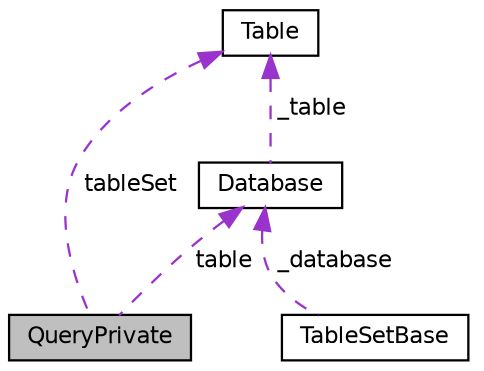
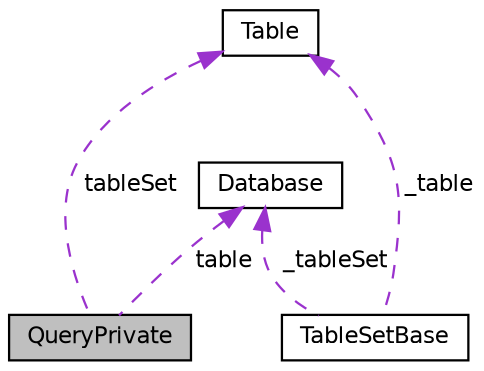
  digraph {
    node [color=black fillcolor=white fontname=Helvetica fontsize=10 shape=record style=filled]
    edge [color=darkorchid3 dir=back fontname=Helvetica fontsize=10 labelfontname=Helvetica labelfontsize=10 style=dashed]
    n1 [fillcolor=grey75 fontcolor=black height=0.2 label=QueryPrivate width=0.4]
    n2 [height=0.2 label=Database width=0.4]
    n3 [height=0.2 label=TableSetBase width=0.4]
    n4 [height=0.2 label=Table width=0.4]
    n2 -> n1 [label=" table"]
-   n2 -> n3 [label=" _database"]
+   n2 -> n3 [label=" _tableSet"]
    n4 -> n1 [label=" tableSet"]
-   n4 -> n2 [label=" _table"]
+   n4 -> n3 [label=" _table"]
  }
